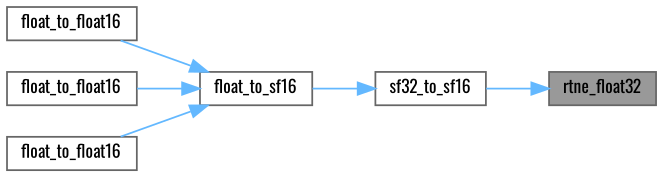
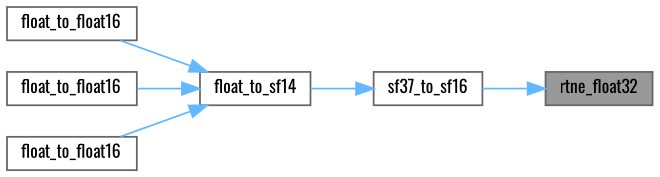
  digraph {
    fontname=Oswald
    rankdir=RL
    node [color=grey40 fillcolor=white fontname=Oswald fontsize=10 shape=box style=filled]
    edge [color=steelblue1 dir=back fontname=Oswald fontsize=10 labelfontname=Helvetica labelfontsize=10 style=solid]
    n1 [color=gray40 fillcolor=grey60 fontcolor=black height=0.2 label=rtne_float32 width=0.4]
-   n2 [height=0.2 label=sf32_to_sf16 width=0.4]
-   n3 [height=0.2 label=float_to_sf16 width=0.4]
+   n2 [height=0.2 label=sf37_to_sf16 width=0.4]
+   n3 [height=0.2 label=float_to_sf14 width=0.4]
    n4 [height=0.2 label=float_to_float16 width=0.4]
    n5 [height=0.2 label=float_to_float16 width=0.4]
    n6 [height=0.2 label=float_to_float16 width=0.4]
    n1 -> n2
    n2 -> n3
    n3 -> n4
    n3 -> n5
    n3 -> n6
  }
